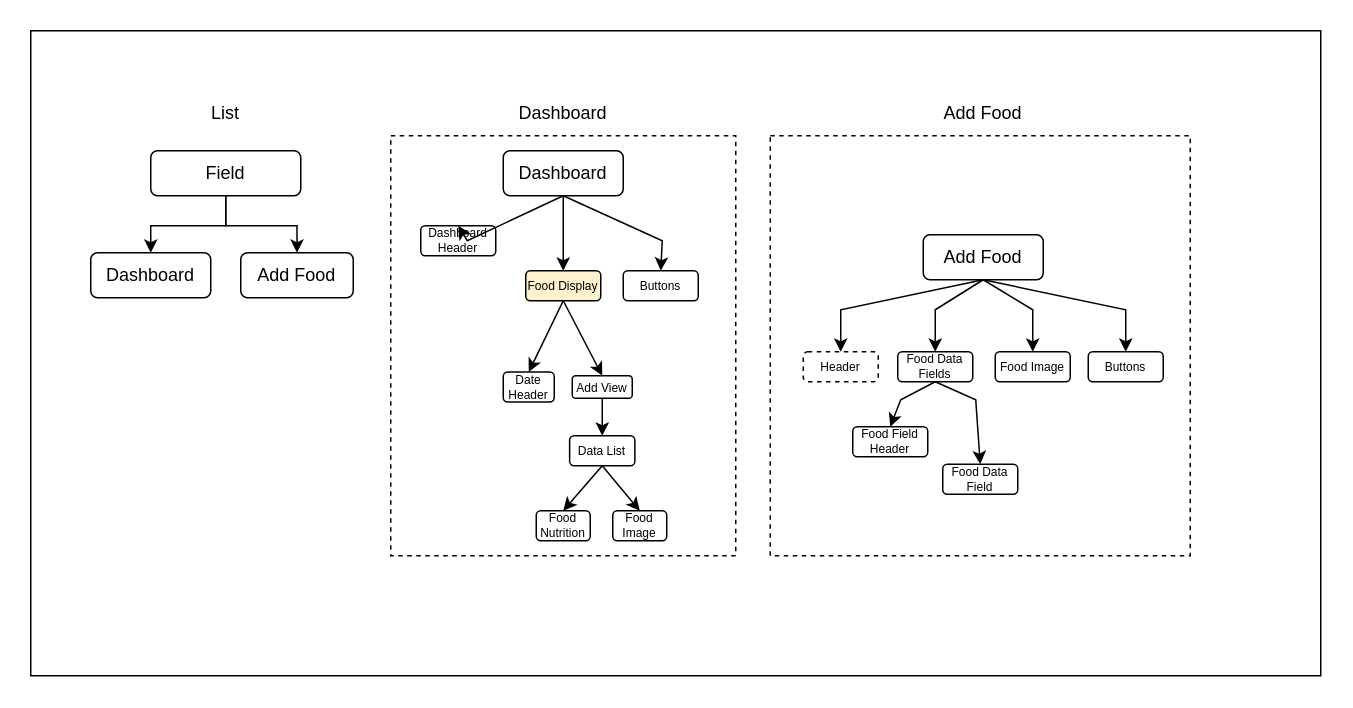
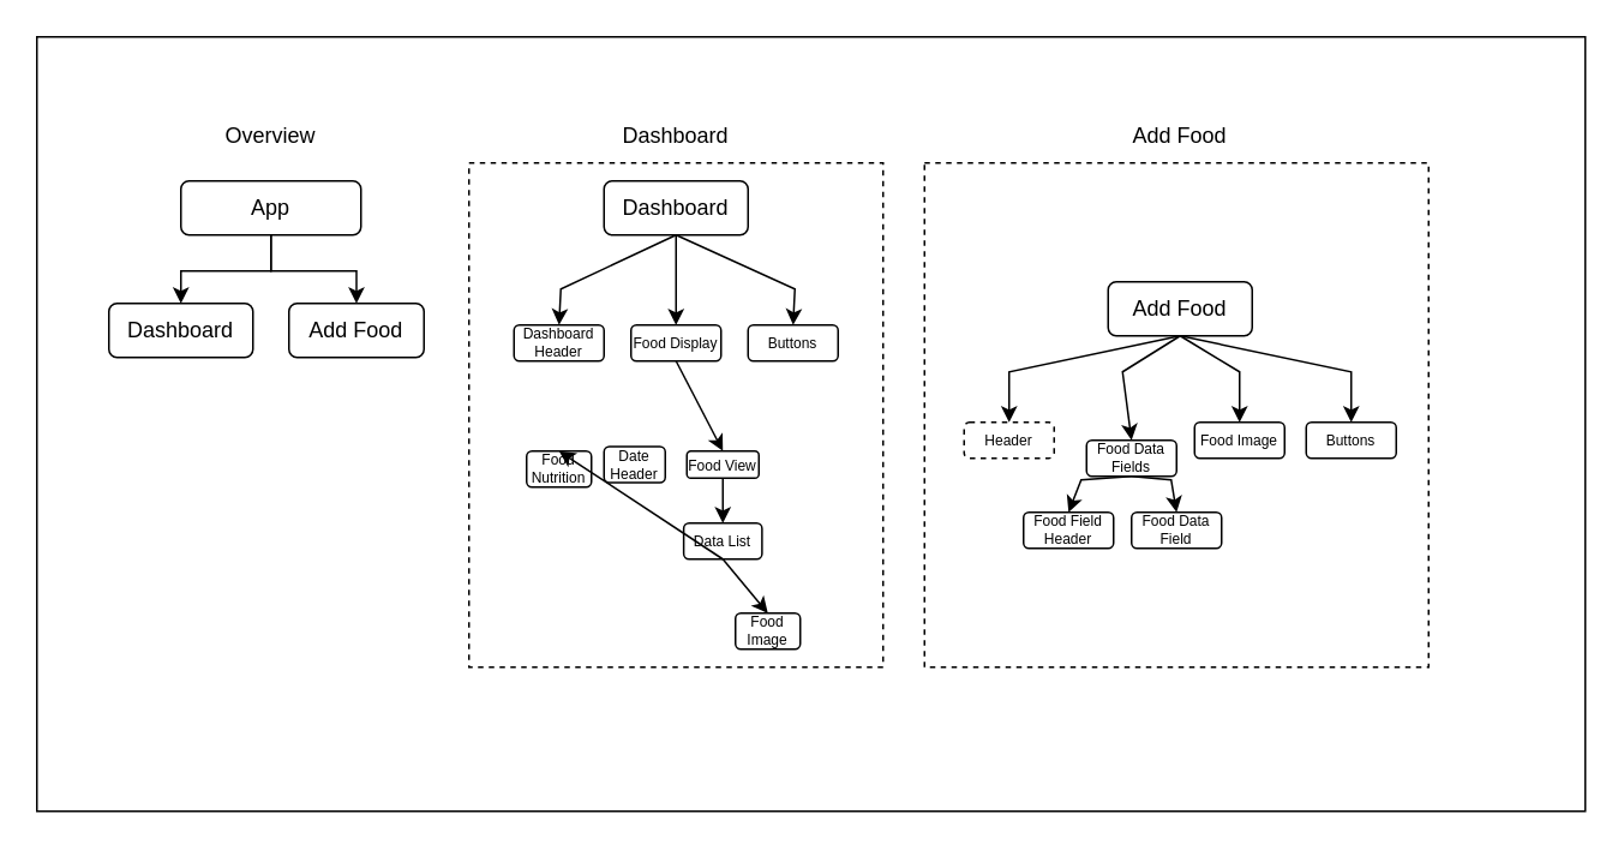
  <mxCell id="0" />
  <mxCell id="1" parent="0" />
  <mxCell id="2" value="" style="rounded=0;whiteSpace=wrap;html=1;" vertex="1" parent="1"><mxGeometry x="20" y="20" width="860" height="430" as="geometry" /></mxCell>
  <mxCell id="3" value="" style="rounded=0;whiteSpace=wrap;html=1;fillColor=none;dashed=1;" vertex="1" parent="1"><mxGeometry x="513" y="90" width="280" height="280" as="geometry" /></mxCell>
  <mxCell id="4" value="" style="rounded=0;whiteSpace=wrap;html=1;fillColor=none;dashed=1;" vertex="1" parent="1"><mxGeometry x="260" y="90" width="230" height="280" as="geometry" /></mxCell>
  <mxCell id="5" style="edgeStyle=orthogonalEdgeStyle;rounded=0;orthogonalLoop=1;jettySize=auto;html=1;entryX=0.5;entryY=0;entryDx=0;entryDy=0;" edge="1" parent="1" source="7" target="9"><mxGeometry relative="1" as="geometry" /></mxCell>
  <mxCell id="6" style="edgeStyle=orthogonalEdgeStyle;rounded=0;orthogonalLoop=1;jettySize=auto;html=1;entryX=0.5;entryY=0;entryDx=0;entryDy=0;" edge="1" parent="1" source="7" target="10"><mxGeometry relative="1" as="geometry" /></mxCell>
- <mxCell id="7" value="Field" style="rounded=1;whiteSpace=wrap;html=1;" vertex="1" parent="1"><mxGeometry x="100" y="100" width="100" height="30" as="geometry" /></mxCell>
- <mxCell id="8" value="List" style="text;html=1;strokeColor=none;fillColor=none;align=center;verticalAlign=middle;whiteSpace=wrap;rounded=0;" vertex="1" parent="1"><mxGeometry x="120" y="60" width="60" height="30" as="geometry" /></mxCell>
+ <mxCell id="7" value="App" style="rounded=1;whiteSpace=wrap;html=1;" vertex="1" parent="1"><mxGeometry x="100" y="100" width="100" height="30" as="geometry" /></mxCell>
+ <mxCell id="8" value="Overview" style="text;html=1;strokeColor=none;fillColor=none;align=center;verticalAlign=middle;whiteSpace=wrap;rounded=0;" vertex="1" parent="1"><mxGeometry x="120" y="60" width="60" height="30" as="geometry" /></mxCell>
  <mxCell id="9" value="Dashboard" style="rounded=1;whiteSpace=wrap;html=1;" vertex="1" parent="1"><mxGeometry x="60" y="168" width="80" height="30" as="geometry" /></mxCell>
  <mxCell id="10" value="Add Food" style="rounded=1;whiteSpace=wrap;html=1;" vertex="1" parent="1"><mxGeometry x="160" y="168" width="75" height="30" as="geometry" /></mxCell>
  <mxCell id="11" value="Dashboard" style="text;html=1;strokeColor=none;fillColor=none;align=center;verticalAlign=middle;whiteSpace=wrap;rounded=0;" vertex="1" parent="1"><mxGeometry x="345" y="60" width="60" height="30" as="geometry" /></mxCell>
  <mxCell id="12" style="edgeStyle=orthogonalEdgeStyle;rounded=0;orthogonalLoop=1;jettySize=auto;html=1;entryX=0.5;entryY=0;entryDx=0;entryDy=0;fontSize=8;" edge="1" parent="1" source="13" target="16"><mxGeometry relative="1" as="geometry" /></mxCell>
  <mxCell id="13" value="Dashboard" style="rounded=1;whiteSpace=wrap;html=1;fontSize=12;" vertex="1" parent="1"><mxGeometry x="335" y="100" width="80" height="30" as="geometry" /></mxCell>
- <mxCell id="14" value="&lt;font style=&quot;font-size: 8px;&quot;&gt;Dashboard Header&lt;/font&gt;" style="rounded=1;whiteSpace=wrap;html=1;fontSize=8;" vertex="1" parent="1"><mxGeometry x="280" y="150" width="50" height="20" as="geometry" /></mxCell>
+ <mxCell id="14" value="&lt;font style=&quot;font-size: 8px;&quot;&gt;Dashboard Header&lt;/font&gt;" style="rounded=1;whiteSpace=wrap;html=1;fontSize=8;" vertex="1" parent="1"><mxGeometry x="285" y="180" width="50" height="20" as="geometry" /></mxCell>
  <mxCell id="15" value="" style="endArrow=classic;html=1;rounded=0;entryX=0.5;entryY=0;entryDx=0;entryDy=0;exitX=0.5;exitY=1;exitDx=0;exitDy=0;fontSize=8;" edge="1" parent="1" source="13" target="14"><mxGeometry width="50" height="50" relative="1" as="geometry"><mxPoint x="341" y="200" as="sourcePoint" /><mxPoint x="391" y="150" as="targetPoint" /><Array as="points"><mxPoint x="311" y="160" /></Array></mxGeometry></mxCell>
- <mxCell id="16" value="&lt;font style=&quot;font-size: 8px;&quot;&gt;Food Display&lt;/font&gt;" style="rounded=1;whiteSpace=wrap;html=1;fontSize=8;fillColor=#fff2cc;" vertex="1" parent="1"><mxGeometry x="350" y="180" width="50" height="20" as="geometry" /></mxCell>
+ <mxCell id="16" value="&lt;font style=&quot;font-size: 8px;&quot;&gt;Food Display&lt;/font&gt;" style="rounded=1;whiteSpace=wrap;html=1;fontSize=8;" vertex="1" parent="1"><mxGeometry x="350" y="180" width="50" height="20" as="geometry" /></mxCell>
  <mxCell id="17" value="&lt;font style=&quot;font-size: 8px;&quot;&gt;Buttons&lt;/font&gt;" style="rounded=1;whiteSpace=wrap;html=1;fontSize=8;" vertex="1" parent="1"><mxGeometry x="415" y="180" width="50" height="20" as="geometry" /></mxCell>
  <mxCell id="18" value="" style="endArrow=classic;html=1;rounded=0;entryX=0.5;entryY=0;entryDx=0;entryDy=0;exitX=0.5;exitY=1;exitDx=0;exitDy=0;fontSize=8;" edge="1" parent="1" source="13" target="17"><mxGeometry width="50" height="50" relative="1" as="geometry"><mxPoint x="385" y="140" as="sourcePoint" /><mxPoint x="320" y="190" as="targetPoint" /><Array as="points"><mxPoint x="441" y="160" /></Array></mxGeometry></mxCell>
  <mxCell id="19" value="&lt;font style=&quot;font-size: 8px;&quot;&gt;Date Header&lt;/font&gt;" style="rounded=1;whiteSpace=wrap;html=1;fontSize=8;" vertex="1" parent="1"><mxGeometry x="335" y="247.5" width="34" height="20" as="geometry" /></mxCell>
- <mxCell id="20" value="&lt;font style=&quot;font-size: 8px;&quot;&gt;Add View&lt;/font&gt;" style="rounded=1;whiteSpace=wrap;html=1;fontSize=8;" vertex="1" parent="1"><mxGeometry x="381" y="250" width="40" height="15" as="geometry" /></mxCell>
- <mxCell id="21" value="" style="endArrow=classic;html=1;rounded=0;exitX=0.5;exitY=1;exitDx=0;exitDy=0;entryX=0.5;entryY=0;entryDx=0;entryDy=0;fontSize=8;" edge="1" parent="1" source="16" target="19"><mxGeometry width="50" height="50" relative="1" as="geometry"><mxPoint x="391" y="240" as="sourcePoint" /><mxPoint x="441" y="190" as="targetPoint" /></mxGeometry></mxCell>
+ <mxCell id="20" value="&lt;font style=&quot;font-size: 8px;&quot;&gt;Food View&lt;/font&gt;" style="rounded=1;whiteSpace=wrap;html=1;fontSize=8;" vertex="1" parent="1"><mxGeometry x="381" y="250" width="40" height="15" as="geometry" /></mxCell>
  <mxCell id="22" value="" style="endArrow=classic;html=1;rounded=0;exitX=0.5;exitY=1;exitDx=0;exitDy=0;entryX=0.5;entryY=0;entryDx=0;entryDy=0;fontSize=8;" edge="1" parent="1" source="16" target="20"><mxGeometry width="50" height="50" relative="1" as="geometry"><mxPoint x="391" y="240" as="sourcePoint" /><mxPoint x="441" y="190" as="targetPoint" /></mxGeometry></mxCell>
  <mxCell id="23" value="Add Food" style="text;html=1;strokeColor=none;fillColor=none;align=center;verticalAlign=middle;whiteSpace=wrap;rounded=0;" vertex="1" parent="1"><mxGeometry x="625" y="60" width="60" height="30" as="geometry" /></mxCell>
  <mxCell id="24" value="Add Food" style="rounded=1;whiteSpace=wrap;html=1;" vertex="1" parent="1"><mxGeometry x="615" y="156" width="80" height="30" as="geometry" /></mxCell>
  <mxCell id="25" value="&lt;font style=&quot;font-size: 8px;&quot;&gt;Data List&lt;/font&gt;" style="rounded=1;whiteSpace=wrap;html=1;fontSize=8;" vertex="1" parent="1"><mxGeometry x="379.25" y="290" width="43.5" height="20" as="geometry" /></mxCell>
  <mxCell id="26" value="" style="endArrow=classic;html=1;rounded=0;exitX=0.5;exitY=1;exitDx=0;exitDy=0;entryX=0.5;entryY=0;entryDx=0;entryDy=0;fontSize=8;" edge="1" parent="1" source="20" target="25"><mxGeometry width="50" height="50" relative="1" as="geometry"><mxPoint x="351" y="300" as="sourcePoint" /><mxPoint x="401" y="250" as="targetPoint" /></mxGeometry></mxCell>
- <mxCell id="27" value="Food Nutrition" style="rounded=1;whiteSpace=wrap;html=1;fontSize=8;spacing=1;" vertex="1" parent="1"><mxGeometry x="357" y="340" width="36" height="20" as="geometry" /></mxCell>
+ <mxCell id="27" value="Food Nutrition" style="rounded=1;whiteSpace=wrap;html=1;fontSize=8;spacing=1;" vertex="1" parent="1"><mxGeometry x="292" y="250" width="36" height="20" as="geometry" /></mxCell>
  <mxCell id="28" value="Food Image" style="rounded=1;whiteSpace=wrap;html=1;fontSize=8;spacing=1;" vertex="1" parent="1"><mxGeometry x="408" y="340" width="36" height="20" as="geometry" /></mxCell>
  <mxCell id="29" value="" style="endArrow=classic;html=1;rounded=0;exitX=0.5;exitY=1;exitDx=0;exitDy=0;entryX=0.5;entryY=0;entryDx=0;entryDy=0;" edge="1" parent="1" source="25" target="27"><mxGeometry width="50" height="50" relative="1" as="geometry"><mxPoint x="361" y="300" as="sourcePoint" /><mxPoint x="411" y="250" as="targetPoint" /></mxGeometry></mxCell>
  <mxCell id="30" value="" style="endArrow=classic;html=1;rounded=0;exitX=0.5;exitY=1;exitDx=0;exitDy=0;entryX=0.5;entryY=0;entryDx=0;entryDy=0;" edge="1" parent="1" source="25" target="28"><mxGeometry width="50" height="50" relative="1" as="geometry"><mxPoint x="361" y="300" as="sourcePoint" /><mxPoint x="411" y="250" as="targetPoint" /></mxGeometry></mxCell>
  <mxCell id="31" value="&lt;font style=&quot;font-size: 8px;&quot;&gt;Header&lt;/font&gt;" style="rounded=1;whiteSpace=wrap;html=1;fontSize=8;dashed=1;" vertex="1" parent="1"><mxGeometry x="535" y="234" width="50" height="20" as="geometry" /></mxCell>
  <mxCell id="32" value="" style="endArrow=classic;html=1;rounded=0;entryX=0.5;entryY=0;entryDx=0;entryDy=0;exitX=0.5;exitY=1;exitDx=0;exitDy=0;fontSize=8;" edge="1" parent="1" target="31" source="24"><mxGeometry width="50" height="50" relative="1" as="geometry"><mxPoint x="657" y="186" as="sourcePoint" /><mxPoint x="673" y="206" as="targetPoint" /><Array as="points"><mxPoint x="560" y="206" /></Array></mxGeometry></mxCell>
  <mxCell id="33" value="&lt;font style=&quot;font-size: 8px;&quot;&gt;Food Image&lt;/font&gt;" style="rounded=1;whiteSpace=wrap;html=1;fontSize=8;" vertex="1" parent="1"><mxGeometry x="663" y="234" width="50" height="20" as="geometry" /></mxCell>
  <mxCell id="34" value="&lt;font style=&quot;font-size: 8px;&quot;&gt;Buttons&lt;/font&gt;" style="rounded=1;whiteSpace=wrap;html=1;fontSize=8;" vertex="1" parent="1"><mxGeometry x="725" y="234" width="50" height="20" as="geometry" /></mxCell>
  <mxCell id="35" value="" style="endArrow=classic;html=1;rounded=0;exitX=0.5;exitY=1;exitDx=0;exitDy=0;entryX=0.5;entryY=0;entryDx=0;entryDy=0;" edge="1" parent="1" source="24" target="38"><mxGeometry width="50" height="50" relative="1" as="geometry"><mxPoint x="530" y="266" as="sourcePoint" /><mxPoint x="580" y="216" as="targetPoint" /><Array as="points"><mxPoint x="623" y="206" /></Array></mxGeometry></mxCell>
  <mxCell id="36" value="" style="endArrow=classic;html=1;rounded=0;exitX=0.5;exitY=1;exitDx=0;exitDy=0;entryX=0.5;entryY=0;entryDx=0;entryDy=0;" edge="1" parent="1" source="24" target="33"><mxGeometry width="50" height="50" relative="1" as="geometry"><mxPoint x="665" y="196" as="sourcePoint" /><mxPoint x="648" y="246" as="targetPoint" /><Array as="points"><mxPoint x="688" y="206" /></Array></mxGeometry></mxCell>
  <mxCell id="37" value="" style="endArrow=classic;html=1;rounded=0;exitX=0.5;exitY=1;exitDx=0;exitDy=0;entryX=0.5;entryY=0;entryDx=0;entryDy=0;" edge="1" parent="1" source="24" target="34"><mxGeometry width="50" height="50" relative="1" as="geometry"><mxPoint x="675" y="206" as="sourcePoint" /><mxPoint x="658" y="256" as="targetPoint" /><Array as="points"><mxPoint x="750" y="206" /></Array></mxGeometry></mxCell>
- <mxCell id="38" value="&lt;font style=&quot;font-size: 8px;&quot;&gt;Food Data Fields&lt;/font&gt;" style="rounded=1;whiteSpace=wrap;html=1;fontSize=8;movable=1;resizable=1;rotatable=1;deletable=1;editable=1;locked=0;connectable=1;" vertex="1" parent="1"><mxGeometry x="598" y="234" width="50" height="20" as="geometry" /></mxCell>
+ <mxCell id="38" value="&lt;font style=&quot;font-size: 8px;&quot;&gt;Food Data Fields&lt;/font&gt;" style="rounded=1;whiteSpace=wrap;html=1;fontSize=8;movable=1;resizable=1;rotatable=1;deletable=1;editable=1;locked=0;connectable=1;" vertex="1" parent="1"><mxGeometry x="603" y="244" width="50" height="20" as="geometry" /></mxCell>
  <mxCell id="39" value="&lt;font style=&quot;font-size: 8px;&quot;&gt;Food Field Header&lt;/font&gt;" style="rounded=1;whiteSpace=wrap;html=1;fontSize=8;movable=1;resizable=1;rotatable=1;deletable=1;editable=1;locked=0;connectable=1;" vertex="1" parent="1"><mxGeometry x="568" y="284" width="50" height="20" as="geometry" /></mxCell>
- <mxCell id="40" value="&lt;font style=&quot;font-size: 8px;&quot;&gt;Food Data Field&lt;/font&gt;" style="rounded=1;whiteSpace=wrap;html=1;fontSize=8;movable=1;resizable=1;rotatable=1;deletable=1;editable=1;locked=0;connectable=1;" vertex="1" parent="1"><mxGeometry x="628" y="309" width="50" height="20" as="geometry" /></mxCell>
+ <mxCell id="40" value="&lt;font style=&quot;font-size: 8px;&quot;&gt;Food Data Field&lt;/font&gt;" style="rounded=1;whiteSpace=wrap;html=1;fontSize=8;movable=1;resizable=1;rotatable=1;deletable=1;editable=1;locked=0;connectable=1;" vertex="1" parent="1"><mxGeometry x="628" y="284" width="50" height="20" as="geometry" /></mxCell>
  <mxCell id="41" value="" style="endArrow=classic;html=1;rounded=0;exitX=0.5;exitY=1;exitDx=0;exitDy=0;entryX=0.5;entryY=0;entryDx=0;entryDy=0;" edge="1" parent="1" source="38" target="39"><mxGeometry width="50" height="50" relative="1" as="geometry"><mxPoint x="530" y="296" as="sourcePoint" /><mxPoint x="580" y="246" as="targetPoint" /><Array as="points"><mxPoint x="600" y="266" /></Array></mxGeometry></mxCell>
  <mxCell id="42" value="" style="endArrow=classic;html=1;rounded=0;exitX=0.5;exitY=1;exitDx=0;exitDy=0;entryX=0.5;entryY=0;entryDx=0;entryDy=0;" edge="1" parent="1" source="38" target="40"><mxGeometry width="50" height="50" relative="1" as="geometry"><mxPoint x="633" y="264" as="sourcePoint" /><mxPoint x="603" y="286" as="targetPoint" /><Array as="points"><mxPoint x="650" y="266" /></Array></mxGeometry></mxCell>
